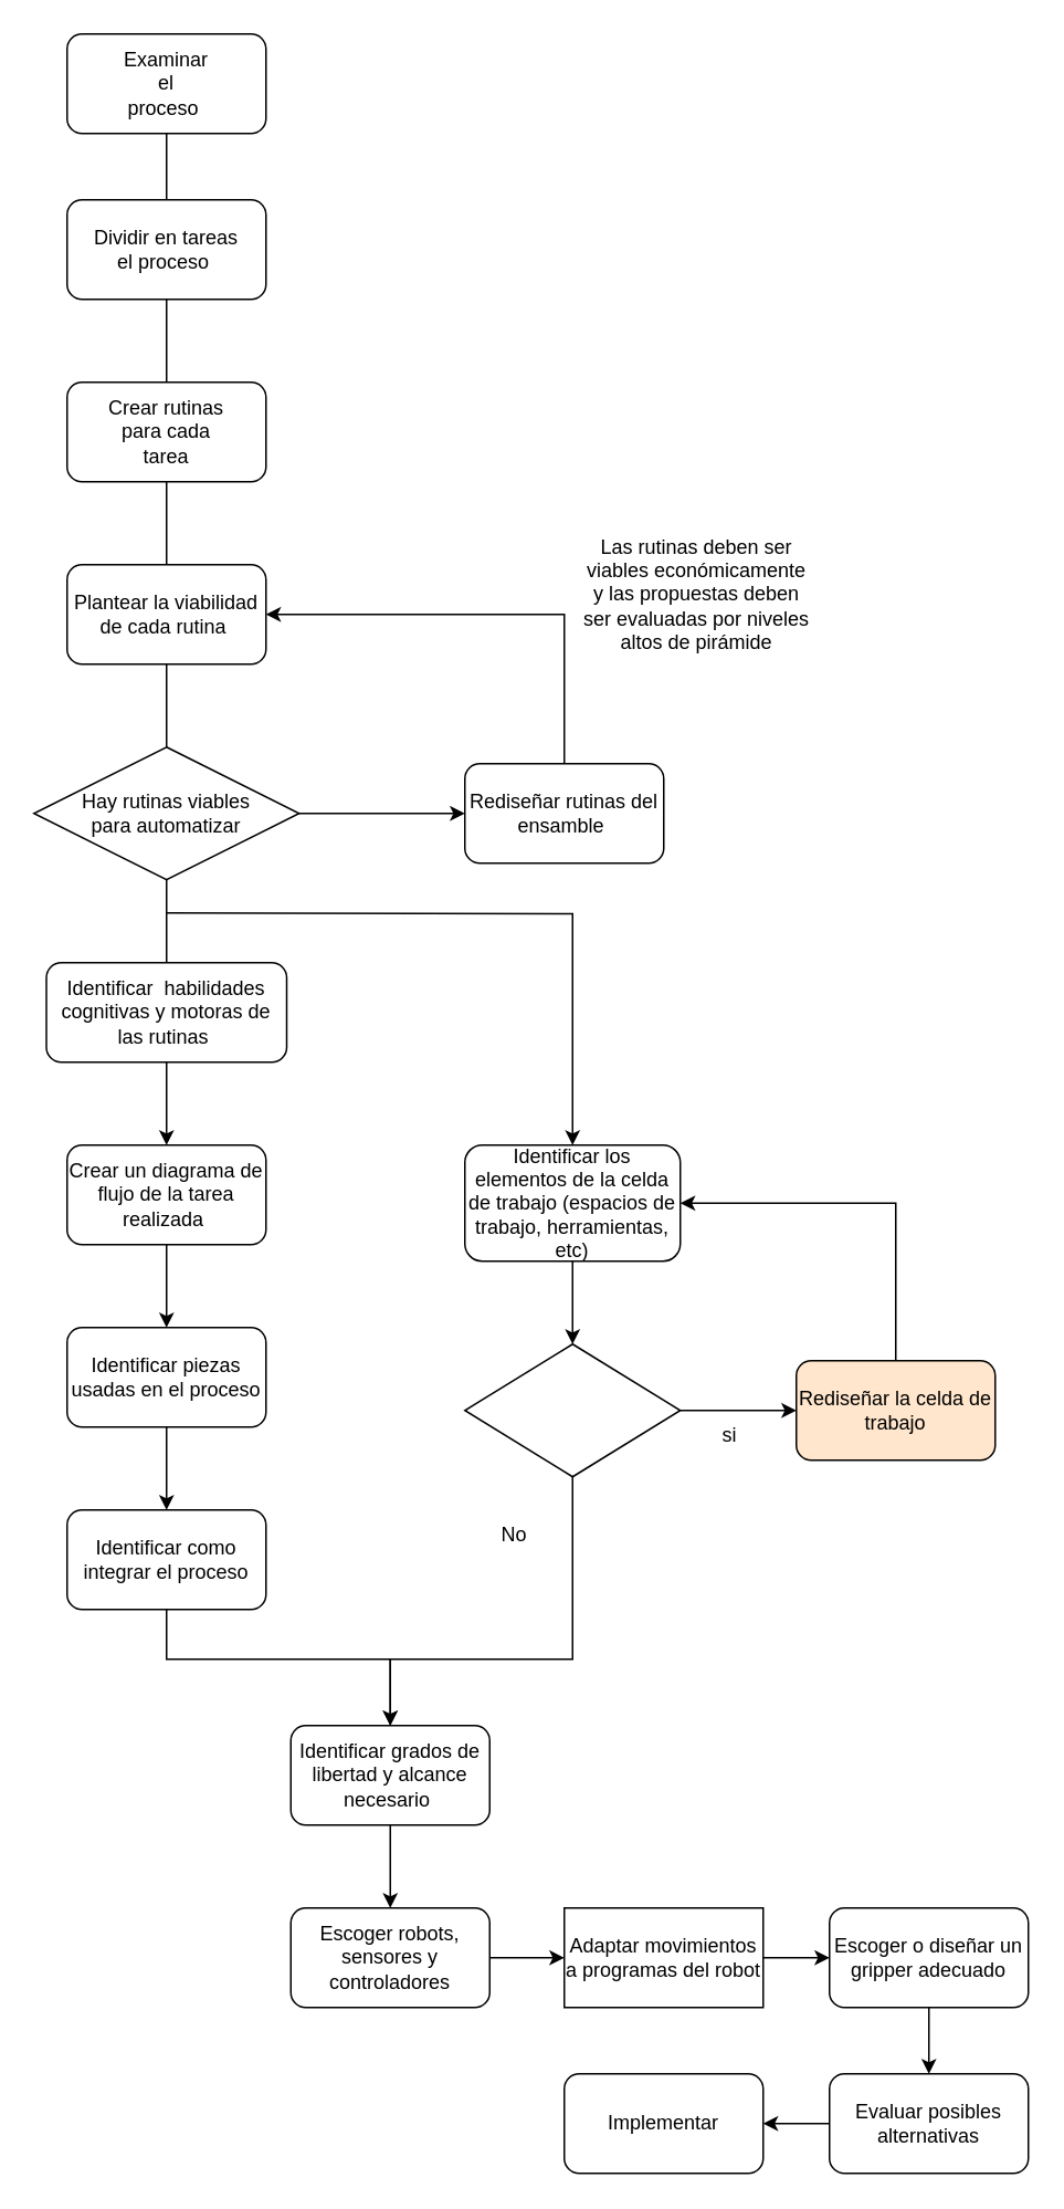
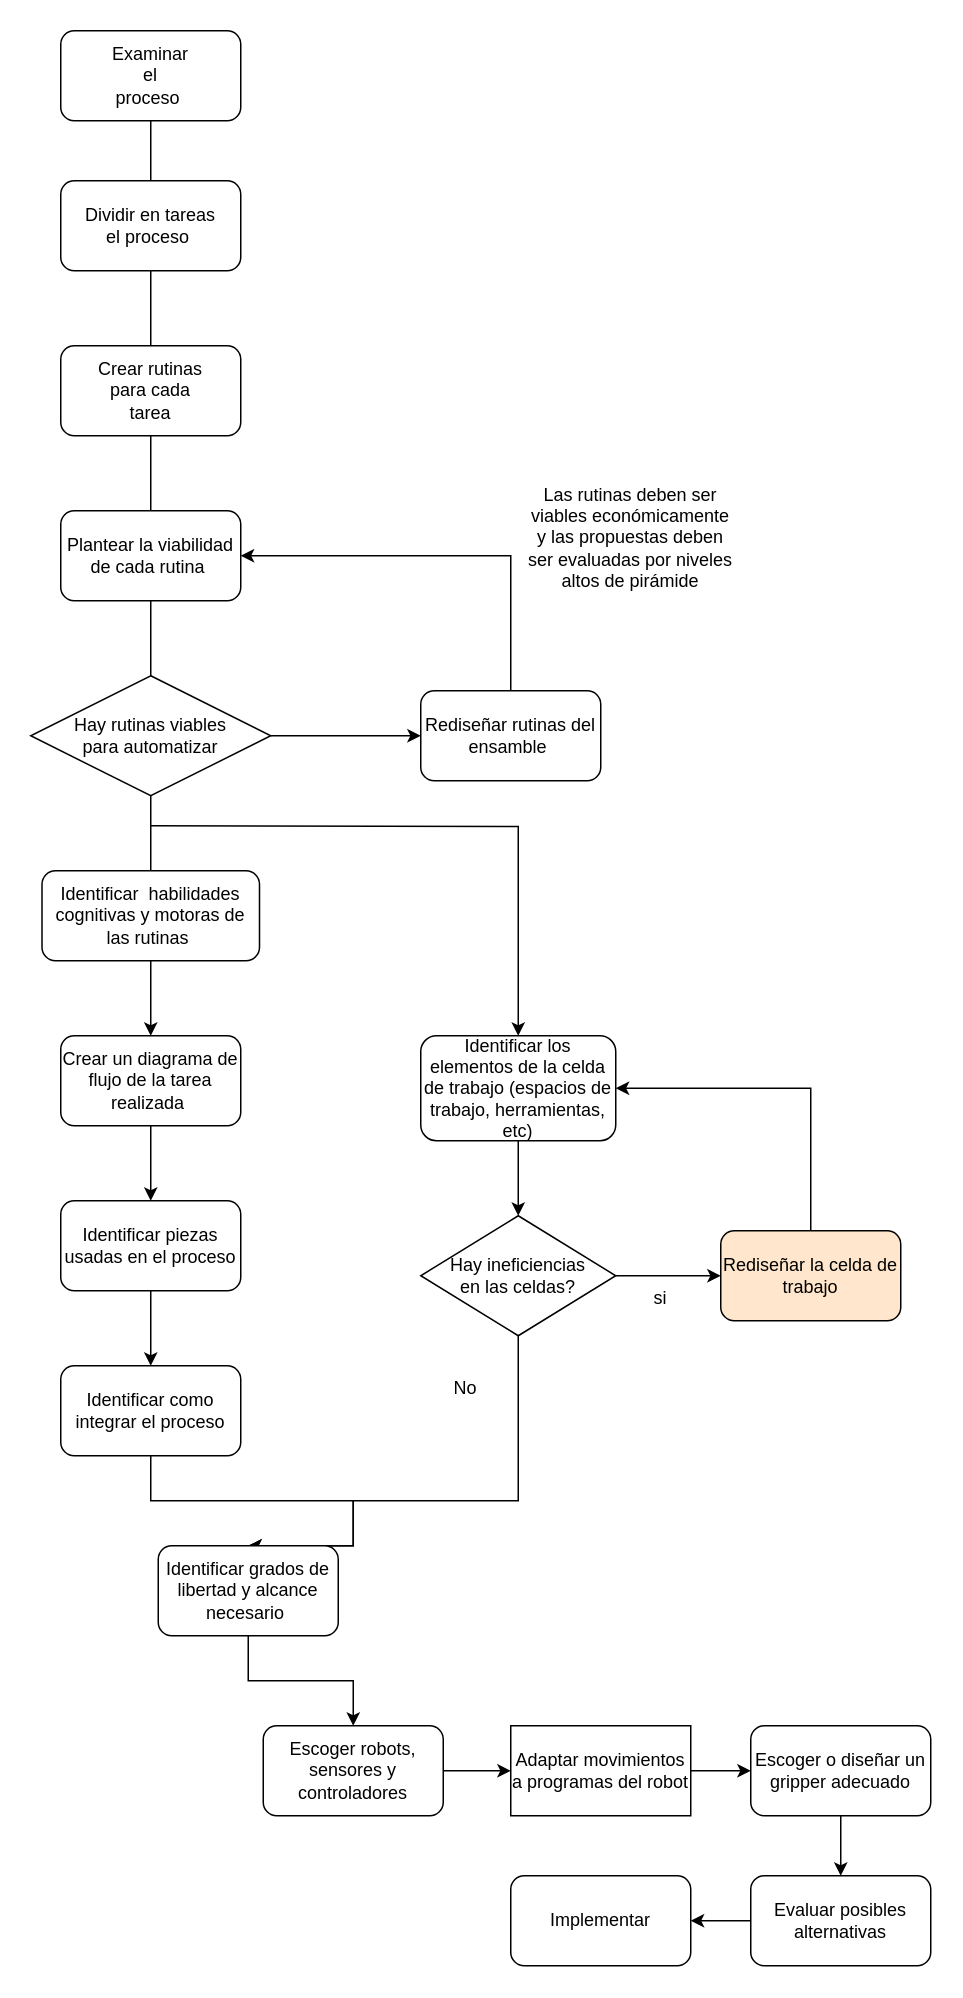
  <mxCell id="0" />
  <mxCell id="1" parent="0" />
  <mxCell id="2" value="" style="edgeStyle=orthogonalEdgeStyle;rounded=0;orthogonalLoop=1;jettySize=auto;html=1;" edge="1" parent="1" source="3" target="7"><mxGeometry relative="1" as="geometry" /></mxCell>
  <mxCell id="3" value="" style="rounded=1;whiteSpace=wrap;html=1;" vertex="1" parent="1"><mxGeometry x="40" y="20" width="120" height="60" as="geometry" /></mxCell>
  <mxCell id="4" value="Examinar el proceso&amp;nbsp;" style="text;html=1;align=center;verticalAlign=middle;whiteSpace=wrap;rounded=0;" vertex="1" parent="1"><mxGeometry x="70" y="35" width="60" height="30" as="geometry" /></mxCell>
  <mxCell id="5" value="" style="edgeStyle=orthogonalEdgeStyle;rounded=0;orthogonalLoop=1;jettySize=auto;html=1;" edge="1" parent="1" source="6" target="10"><mxGeometry relative="1" as="geometry" /></mxCell>
  <mxCell id="6" value="" style="rounded=1;whiteSpace=wrap;html=1;" vertex="1" parent="1"><mxGeometry x="40" y="120" width="120" height="60" as="geometry" /></mxCell>
  <mxCell id="7" value="Dividir en tareas el proceso&amp;nbsp;" style="text;html=1;align=center;verticalAlign=middle;whiteSpace=wrap;rounded=0;" vertex="1" parent="1"><mxGeometry x="55" y="135" width="90" height="30" as="geometry" /></mxCell>
  <mxCell id="8" value="" style="edgeStyle=orthogonalEdgeStyle;rounded=0;orthogonalLoop=1;jettySize=auto;html=1;" edge="1" parent="1" source="9" target="13"><mxGeometry relative="1" as="geometry" /></mxCell>
  <mxCell id="9" value="" style="rounded=1;whiteSpace=wrap;html=1;" vertex="1" parent="1"><mxGeometry x="40" y="230" width="120" height="60" as="geometry" /></mxCell>
  <mxCell id="10" value="Crear rutinas para cada tarea" style="text;html=1;align=center;verticalAlign=middle;whiteSpace=wrap;rounded=0;" vertex="1" parent="1"><mxGeometry x="60" y="245" width="80" height="30" as="geometry" /></mxCell>
  <mxCell id="11" value="" style="edgeStyle=orthogonalEdgeStyle;rounded=0;orthogonalLoop=1;jettySize=auto;html=1;" edge="1" parent="1" source="12" target="18"><mxGeometry relative="1" as="geometry" /></mxCell>
  <mxCell id="12" value="" style="rounded=1;whiteSpace=wrap;html=1;" vertex="1" parent="1"><mxGeometry x="40" y="340" width="120" height="60" as="geometry" /></mxCell>
  <mxCell id="13" value="Plantear la viabilidad de cada rutina&amp;nbsp;" style="text;html=1;align=center;verticalAlign=middle;whiteSpace=wrap;rounded=0;" vertex="1" parent="1"><mxGeometry x="40" y="355" width="120" height="30" as="geometry" /></mxCell>
  <mxCell id="14" value="" style="edgeStyle=orthogonalEdgeStyle;rounded=0;orthogonalLoop=1;jettySize=auto;html=1;" edge="1" parent="1" source="17" target="21"><mxGeometry relative="1" as="geometry" /></mxCell>
  <mxCell id="15" style="edgeStyle=orthogonalEdgeStyle;rounded=0;orthogonalLoop=1;jettySize=auto;html=1;entryX=0;entryY=0.5;entryDx=0;entryDy=0;" edge="1" parent="1" source="17" target="26"><mxGeometry relative="1" as="geometry" /></mxCell>
  <mxCell id="16" style="edgeStyle=orthogonalEdgeStyle;rounded=0;orthogonalLoop=1;jettySize=auto;html=1;entryX=0.5;entryY=0;entryDx=0;entryDy=0;" edge="1" parent="1" target="28"><mxGeometry relative="1" as="geometry"><mxPoint x="100" y="550" as="sourcePoint" /></mxGeometry></mxCell>
  <mxCell id="17" value="" style="rhombus;whiteSpace=wrap;html=1;" vertex="1" parent="1"><mxGeometry x="20" y="450" width="160" height="80" as="geometry" /></mxCell>
  <mxCell id="18" value="Hay rutinas viables para automatizar" style="text;html=1;align=center;verticalAlign=middle;whiteSpace=wrap;rounded=0;" vertex="1" parent="1"><mxGeometry x="40" y="475" width="120" height="30" as="geometry" /></mxCell>
  <mxCell id="19" value="" style="edgeStyle=orthogonalEdgeStyle;rounded=0;orthogonalLoop=1;jettySize=auto;html=1;" edge="1" parent="1" source="20" target="23"><mxGeometry relative="1" as="geometry" /></mxCell>
  <mxCell id="20" value="" style="rounded=1;whiteSpace=wrap;html=1;" vertex="1" parent="1"><mxGeometry x="27.5" y="580" width="145" height="60" as="geometry" /></mxCell>
  <mxCell id="21" value="Identificar&amp;nbsp; habilidades cognitivas y motoras de las rutinas&amp;nbsp;" style="text;html=1;align=center;verticalAlign=middle;whiteSpace=wrap;rounded=0;" vertex="1" parent="1"><mxGeometry x="35" y="590" width="130" height="40" as="geometry" /></mxCell>
  <mxCell id="22" style="edgeStyle=orthogonalEdgeStyle;rounded=0;orthogonalLoop=1;jettySize=auto;html=1;entryX=0.5;entryY=0;entryDx=0;entryDy=0;" edge="1" parent="1" source="23" target="31"><mxGeometry relative="1" as="geometry" /></mxCell>
  <mxCell id="23" value="Crear un diagrama de flujo de la tarea realizada&amp;nbsp;" style="rounded=1;whiteSpace=wrap;html=1;" vertex="1" parent="1"><mxGeometry x="40" y="690" width="120" height="60" as="geometry" /></mxCell>
  <mxCell id="24" style="edgeStyle=orthogonalEdgeStyle;rounded=0;orthogonalLoop=1;jettySize=auto;html=1;entryX=1;entryY=0.5;entryDx=0;entryDy=0;" edge="1" parent="1" source="25" target="13"><mxGeometry relative="1" as="geometry"><Array as="points"><mxPoint x="340" y="370" /></Array></mxGeometry></mxCell>
  <mxCell id="25" value="" style="rounded=1;whiteSpace=wrap;html=1;" vertex="1" parent="1"><mxGeometry x="280" y="460" width="120" height="60" as="geometry" /></mxCell>
  <mxCell id="26" value="Rediseñar rutinas del ensamble&amp;nbsp;" style="text;html=1;align=center;verticalAlign=middle;whiteSpace=wrap;rounded=0;" vertex="1" parent="1"><mxGeometry x="280" y="475" width="120" height="30" as="geometry" /></mxCell>
  <mxCell id="27" style="edgeStyle=orthogonalEdgeStyle;rounded=0;orthogonalLoop=1;jettySize=auto;html=1;entryX=0.5;entryY=0;entryDx=0;entryDy=0;" edge="1" parent="1" source="28" target="36"><mxGeometry relative="1" as="geometry" /></mxCell>
  <mxCell id="28" value="Identificar los elementos de la celda de trabajo (espacios de trabajo, herramientas, etc)" style="rounded=1;whiteSpace=wrap;html=1;" vertex="1" parent="1"><mxGeometry x="280" y="690" width="130" height="70" as="geometry" /></mxCell>
  <mxCell id="29" value="Las rutinas deben ser viables económicamente y las propuestas deben ser evaluadas por niveles altos de pirámide" style="text;html=1;align=center;verticalAlign=middle;whiteSpace=wrap;rounded=0;" vertex="1" parent="1"><mxGeometry x="350" y="320" width="140" height="75" as="geometry" /></mxCell>
  <mxCell id="30" value="" style="edgeStyle=orthogonalEdgeStyle;rounded=0;orthogonalLoop=1;jettySize=auto;html=1;" edge="1" parent="1" source="31" target="33"><mxGeometry relative="1" as="geometry" /></mxCell>
  <mxCell id="31" value="Identificar piezas usadas en el proceso" style="rounded=1;whiteSpace=wrap;html=1;" vertex="1" parent="1"><mxGeometry x="40" y="800" width="120" height="60" as="geometry" /></mxCell>
  <mxCell id="32" style="edgeStyle=orthogonalEdgeStyle;rounded=0;orthogonalLoop=1;jettySize=auto;html=1;entryX=0.5;entryY=0;entryDx=0;entryDy=0;" edge="1" parent="1" source="33" target="43"><mxGeometry relative="1" as="geometry"><Array as="points"><mxPoint x="100" y="1000" /><mxPoint x="235" y="1000" /></Array></mxGeometry></mxCell>
  <mxCell id="33" value="Identificar como integrar el proceso" style="rounded=1;whiteSpace=wrap;html=1;" vertex="1" parent="1"><mxGeometry x="40" y="910" width="120" height="60" as="geometry" /></mxCell>
  <mxCell id="34" value="" style="edgeStyle=orthogonalEdgeStyle;rounded=0;orthogonalLoop=1;jettySize=auto;html=1;" edge="1" parent="1" source="36" target="39"><mxGeometry relative="1" as="geometry" /></mxCell>
  <mxCell id="35" style="edgeStyle=orthogonalEdgeStyle;rounded=0;orthogonalLoop=1;jettySize=auto;html=1;entryX=0.5;entryY=0;entryDx=0;entryDy=0;" edge="1" parent="1" source="36" target="43"><mxGeometry relative="1" as="geometry"><Array as="points"><mxPoint x="345" y="1000" /><mxPoint x="235" y="1000" /></Array></mxGeometry></mxCell>
  <mxCell id="36" value="" style="rhombus;whiteSpace=wrap;html=1;" vertex="1" parent="1"><mxGeometry x="280" y="810" width="130" height="80" as="geometry" /></mxCell>
+ <mxCell id="37" value="Hay ineficiencias en las celdas?" style="text;html=1;align=center;verticalAlign=middle;whiteSpace=wrap;rounded=0;" vertex="1" parent="1"><mxGeometry x="295" y="835" width="100" height="30" as="geometry" /></mxCell>
  <mxCell id="38" style="edgeStyle=orthogonalEdgeStyle;rounded=0;orthogonalLoop=1;jettySize=auto;html=1;entryX=1;entryY=0.5;entryDx=0;entryDy=0;" edge="1" parent="1" source="39" target="28"><mxGeometry relative="1" as="geometry"><Array as="points"><mxPoint x="540" y="725" /></Array></mxGeometry></mxCell>
  <mxCell id="39" value="Rediseñar la celda de trabajo" style="rounded=1;whiteSpace=wrap;html=1;fillColor=#ffe6cc;" vertex="1" parent="1"><mxGeometry x="480" y="820" width="120" height="60" as="geometry" /></mxCell>
  <mxCell id="40" value="si" style="text;html=1;align=center;verticalAlign=middle;whiteSpace=wrap;rounded=0;" vertex="1" parent="1"><mxGeometry x="410" y="850" width="60" height="30" as="geometry" /></mxCell>
  <mxCell id="41" value="No" style="text;html=1;align=center;verticalAlign=middle;whiteSpace=wrap;rounded=0;" vertex="1" parent="1"><mxGeometry x="280" y="910" width="60" height="30" as="geometry" /></mxCell>
  <mxCell id="42" value="" style="edgeStyle=orthogonalEdgeStyle;rounded=0;orthogonalLoop=1;jettySize=auto;html=1;" edge="1" parent="1" source="43" target="45"><mxGeometry relative="1" as="geometry" /></mxCell>
- <mxCell id="43" value="Identificar grados de libertad y alcance necesario&amp;nbsp;" style="rounded=1;whiteSpace=wrap;html=1;" vertex="1" parent="1"><mxGeometry x="175" y="1040" width="120" height="60" as="geometry" /></mxCell>
+ <mxCell id="43" value="Identificar grados de libertad y alcance necesario&amp;nbsp;" style="rounded=1;whiteSpace=wrap;html=1;" vertex="1" parent="1"><mxGeometry x="105" y="1030" width="120" height="60" as="geometry" /></mxCell>
  <mxCell id="44" value="" style="edgeStyle=orthogonalEdgeStyle;rounded=0;orthogonalLoop=1;jettySize=auto;html=1;" edge="1" parent="1" source="45" target="47"><mxGeometry relative="1" as="geometry" /></mxCell>
  <mxCell id="45" value="Escoger robots, sensores y controladores" style="rounded=1;whiteSpace=wrap;html=1;" vertex="1" parent="1"><mxGeometry x="175" y="1150" width="120" height="60" as="geometry" /></mxCell>
  <mxCell id="46" value="" style="edgeStyle=orthogonalEdgeStyle;rounded=0;orthogonalLoop=1;jettySize=auto;html=1;" edge="1" parent="1" source="47" target="49"><mxGeometry relative="1" as="geometry" /></mxCell>
  <mxCell id="47" value="Adaptar movimientos a programas del robot" style="whiteSpace=wrap;html=1;rounded=0;" vertex="1" parent="1"><mxGeometry x="340" y="1150" width="120" height="60" as="geometry" /></mxCell>
  <mxCell id="48" value="" style="edgeStyle=orthogonalEdgeStyle;rounded=0;orthogonalLoop=1;jettySize=auto;html=1;" edge="1" parent="1" source="49" target="51"><mxGeometry relative="1" as="geometry" /></mxCell>
  <mxCell id="49" value="Escoger o diseñar un gripper adecuado" style="rounded=1;whiteSpace=wrap;html=1;" vertex="1" parent="1"><mxGeometry x="500" y="1150" width="120" height="60" as="geometry" /></mxCell>
  <mxCell id="50" value="" style="edgeStyle=orthogonalEdgeStyle;rounded=0;orthogonalLoop=1;jettySize=auto;html=1;" edge="1" parent="1" source="51" target="52"><mxGeometry relative="1" as="geometry" /></mxCell>
  <mxCell id="51" value="Evaluar posibles alternativas" style="rounded=1;whiteSpace=wrap;html=1;" vertex="1" parent="1"><mxGeometry x="500" y="1250" width="120" height="60" as="geometry" /></mxCell>
  <mxCell id="52" value="Implementar" style="rounded=1;whiteSpace=wrap;html=1;" vertex="1" parent="1"><mxGeometry x="340" y="1250" width="120" height="60" as="geometry" /></mxCell>
